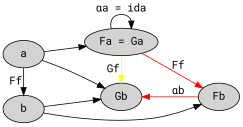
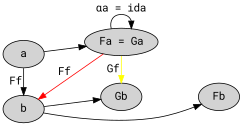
  digraph {
    fontname="Roboto Mono"
    rankdir=LR
    node [color=black fillcolor=lightgray fontname="Roboto Mono" style=filled]
    edge [fontname="Roboto Mono"]
    n1 [label=a]
    n2 [label=b]
    n3 [label=Gb]
    n4 [label="Fa = Ga"]
    n5 [label=Fb]
    subgraph sub_1 {
      rank=same
      n1
      n2
    }
    subgraph sub_2 {
      rank=same
      n3
      n4
    }
    n1 -> n2 [label=Ff]
-   n1 -> n3
    n1 -> n4
    n2 -> n3
    n2 -> n5
    n4 -> n3 [color=yellow label=Gf]
    n4 -> n4 [label="αa = ida"]
-   n4 -> n5 [color=red label=Ff]
-   n5 -> n3 [color=red label="αb"]
+   n4 -> n2 [color=red label=Ff]
  }
